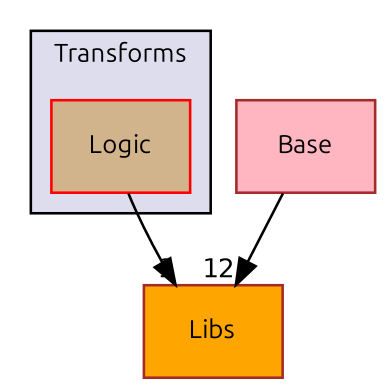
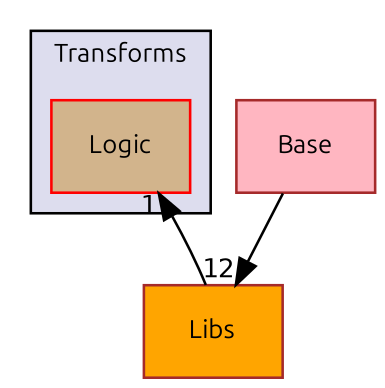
  digraph {
    compound=true
    fontname=Ubuntu
    node [color=brown fontname=Ubuntu fontsize=10 shape=box style=filled]
    edge [fontname=Ubuntu labeldistance=1.5 labelfontname=Helvetica labelfontsize=10]
    n1 [color=red fillcolor=tan label=Logic pencolor=black]
    n2 [fillcolor=orange label=Libs]
    n3 [fillcolor=lightpink label=Base]
    subgraph cluster_1 {
      bgcolor="#ddddee"
      fontsize=10
      label=Transforms
      pencolor=black
      n1
    }
-   n1 -> n2 [headlabel=1]
+   n2 -> n1 [headlabel=1]
    n3 -> n2 [headlabel=12]
  }
